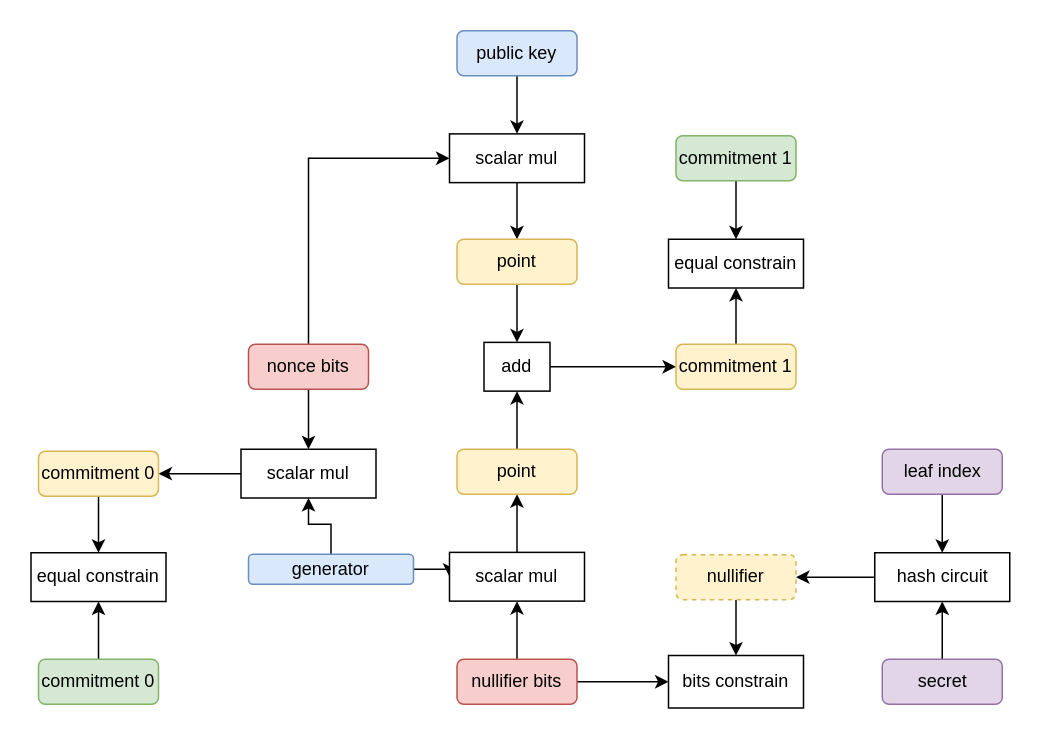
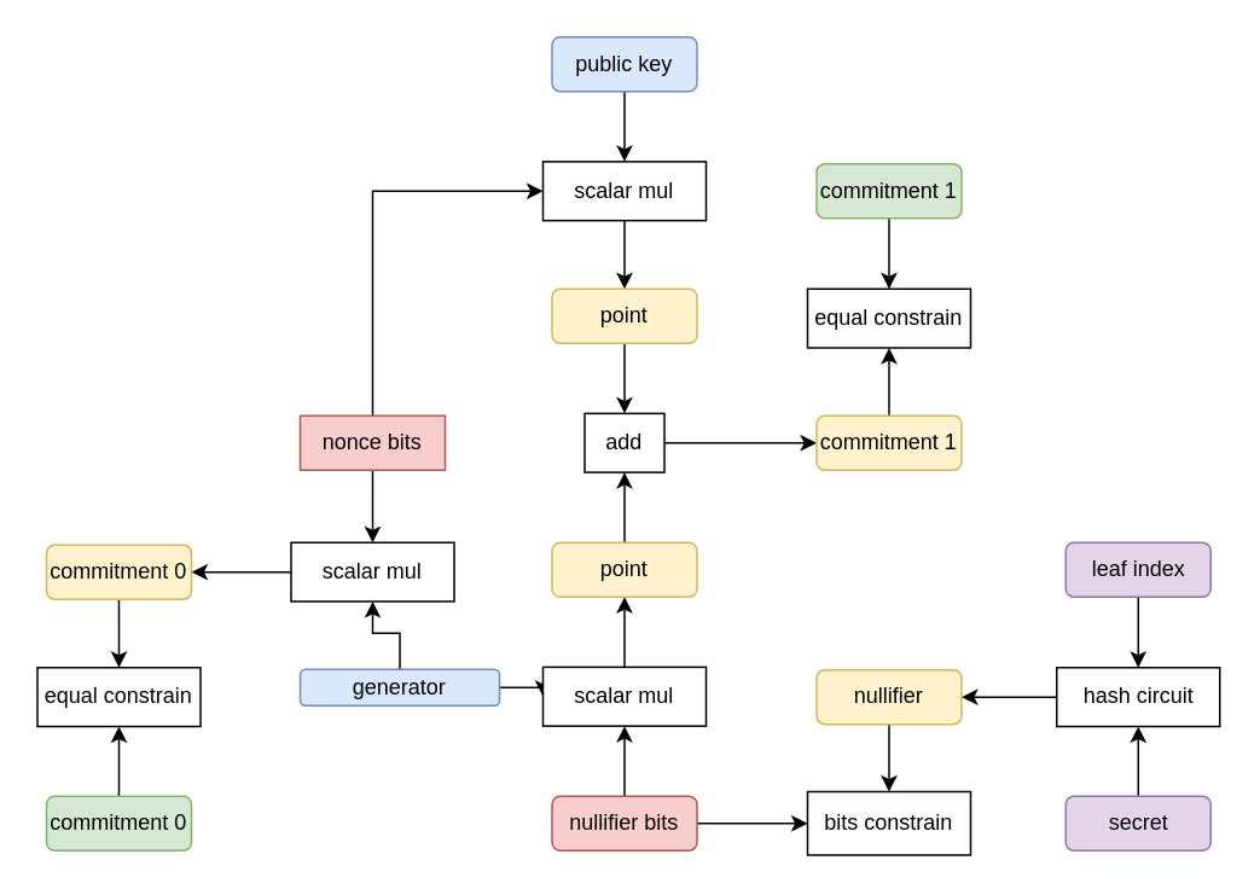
  <mxCell id="0" />
  <mxCell id="1" parent="0" />
  <mxCell id="2" style="edgeStyle=orthogonalEdgeStyle;rounded=0;orthogonalLoop=1;jettySize=auto;html=1;exitX=0.5;exitY=0;exitDx=0;exitDy=0;entryX=0;entryY=0.5;entryDx=0;entryDy=0;" parent="1" source="4" target="32" edge="1"><mxGeometry relative="1" as="geometry" /></mxCell>
  <mxCell id="3" style="edgeStyle=orthogonalEdgeStyle;rounded=0;orthogonalLoop=1;jettySize=auto;html=1;exitX=0.5;exitY=1;exitDx=0;exitDy=0;entryX=0.5;entryY=0;entryDx=0;entryDy=0;" parent="1" source="4" target="18" edge="1"><mxGeometry relative="1" as="geometry" /></mxCell>
- <mxCell id="4" value="nonce bits" style="rounded=1;whiteSpace=wrap;html=1;fontFamily=Helvetica;fillColor=#f8cecc;strokeColor=#b85450;" parent="1" vertex="1"><mxGeometry x="165" y="229" width="80" height="30" as="geometry" /></mxCell>
+ <mxCell id="4" value="nonce bits" style="whiteSpace=wrap;html=1;fontFamily=Helvetica;fillColor=#f8cecc;strokeColor=#b85450;rounded=0;" parent="1" vertex="1"><mxGeometry x="165" y="229" width="80" height="30" as="geometry" /></mxCell>
  <mxCell id="5" style="edgeStyle=orthogonalEdgeStyle;rounded=0;orthogonalLoop=1;jettySize=auto;html=1;exitX=0.5;exitY=1;exitDx=0;exitDy=0;entryX=0.5;entryY=0;entryDx=0;entryDy=0;" parent="1" source="6" target="10" edge="1"><mxGeometry relative="1" as="geometry" /></mxCell>
  <mxCell id="6" value="leaf index" style="rounded=1;whiteSpace=wrap;html=1;fontFamily=Helvetica;fillColor=#e1d5e7;strokeColor=#9673a6;" parent="1" vertex="1"><mxGeometry x="587.5" y="299" width="80" height="30" as="geometry" /></mxCell>
  <mxCell id="7" style="edgeStyle=orthogonalEdgeStyle;rounded=0;orthogonalLoop=1;jettySize=auto;html=1;exitX=0.5;exitY=0;exitDx=0;exitDy=0;entryX=0.5;entryY=1;entryDx=0;entryDy=0;" parent="1" source="8" target="10" edge="1"><mxGeometry relative="1" as="geometry" /></mxCell>
  <mxCell id="8" value="secret" style="rounded=1;whiteSpace=wrap;html=1;fontFamily=Helvetica;fillColor=#e1d5e7;strokeColor=#9673a6;" parent="1" vertex="1"><mxGeometry x="587.5" y="439" width="80" height="30" as="geometry" /></mxCell>
  <mxCell id="9" style="edgeStyle=orthogonalEdgeStyle;rounded=0;orthogonalLoop=1;jettySize=auto;html=1;exitX=0;exitY=0.5;exitDx=0;exitDy=0;entryX=1;entryY=0.5;entryDx=0;entryDy=0;" parent="1" source="10" target="12" edge="1"><mxGeometry relative="1" as="geometry" /></mxCell>
  <mxCell id="10" value="hash circuit" style="rounded=0;whiteSpace=wrap;html=1;" parent="1" vertex="1"><mxGeometry x="582.5" y="368" width="90" height="32.5" as="geometry" /></mxCell>
  <mxCell id="11" style="edgeStyle=orthogonalEdgeStyle;rounded=0;orthogonalLoop=1;jettySize=auto;html=1;exitX=0.5;exitY=1;exitDx=0;exitDy=0;entryX=0.5;entryY=0;entryDx=0;entryDy=0;" parent="1" source="12" target="16" edge="1"><mxGeometry relative="1" as="geometry" /></mxCell>
- <mxCell id="12" value="nullifier" style="rounded=1;whiteSpace=wrap;html=1;fontFamily=Helvetica;fillColor=#fff2cc;strokeColor=#d6b656;dashed=1;" parent="1" vertex="1"><mxGeometry x="450" y="369.25" width="80" height="30" as="geometry" /></mxCell>
+ <mxCell id="12" value="nullifier" style="rounded=1;whiteSpace=wrap;html=1;fontFamily=Helvetica;fillColor=#fff2cc;strokeColor=#d6b656;" parent="1" vertex="1"><mxGeometry x="450" y="369.25" width="80" height="30" as="geometry" /></mxCell>
  <mxCell id="13" style="edgeStyle=orthogonalEdgeStyle;rounded=0;orthogonalLoop=1;jettySize=auto;html=1;exitX=0.5;exitY=0;exitDx=0;exitDy=0;entryX=0.5;entryY=1;entryDx=0;entryDy=0;" parent="1" source="15" target="28" edge="1"><mxGeometry relative="1" as="geometry" /></mxCell>
  <mxCell id="14" style="edgeStyle=orthogonalEdgeStyle;rounded=0;orthogonalLoop=1;jettySize=auto;html=1;exitX=1;exitY=0.5;exitDx=0;exitDy=0;entryX=0;entryY=0.5;entryDx=0;entryDy=0;" parent="1" source="15" target="16" edge="1"><mxGeometry relative="1" as="geometry" /></mxCell>
  <mxCell id="15" value="nullifier bits" style="rounded=1;whiteSpace=wrap;html=1;fontFamily=Helvetica;fillColor=#f8cecc;strokeColor=#b85450;" parent="1" vertex="1"><mxGeometry x="304" y="439" width="80" height="30" as="geometry" /></mxCell>
  <mxCell id="16" value="bits constrain" style="rounded=0;whiteSpace=wrap;html=1;" parent="1" vertex="1"><mxGeometry x="445" y="436.5" width="90" height="35" as="geometry" /></mxCell>
  <mxCell id="17" style="edgeStyle=orthogonalEdgeStyle;rounded=0;orthogonalLoop=1;jettySize=auto;html=1;exitX=0;exitY=0.5;exitDx=0;exitDy=0;entryX=1;entryY=0.5;entryDx=0;entryDy=0;" parent="1" source="18" target="23" edge="1"><mxGeometry relative="1" as="geometry" /></mxCell>
  <mxCell id="18" value="scalar mul" style="rounded=0;whiteSpace=wrap;html=1;" parent="1" vertex="1"><mxGeometry x="160" y="299" width="90" height="32.5" as="geometry" /></mxCell>
  <mxCell id="19" style="edgeStyle=orthogonalEdgeStyle;rounded=0;orthogonalLoop=1;jettySize=auto;html=1;exitX=1;exitY=0.5;exitDx=0;exitDy=0;entryX=0;entryY=0.5;entryDx=0;entryDy=0;" parent="1" source="21" target="28" edge="1"><mxGeometry relative="1" as="geometry" /></mxCell>
  <mxCell id="20" style="edgeStyle=orthogonalEdgeStyle;rounded=0;orthogonalLoop=1;jettySize=auto;html=1;exitX=0.5;exitY=0;exitDx=0;exitDy=0;entryX=0.5;entryY=1;entryDx=0;entryDy=0;" parent="1" source="21" target="18" edge="1"><mxGeometry relative="1" as="geometry" /></mxCell>
  <mxCell id="21" value="generator" style="rounded=1;whiteSpace=wrap;html=1;fontFamily=Helvetica;fillColor=#dae8fc;strokeColor=#6c8ebf;" parent="1" vertex="1"><mxGeometry x="165" y="369" width="110" height="20" as="geometry" /></mxCell>
  <mxCell id="22" style="edgeStyle=orthogonalEdgeStyle;rounded=0;orthogonalLoop=1;jettySize=auto;html=1;exitX=0.5;exitY=1;exitDx=0;exitDy=0;" parent="1" source="23" target="24" edge="1"><mxGeometry relative="1" as="geometry" /></mxCell>
  <mxCell id="23" value="commitment 0" style="rounded=1;whiteSpace=wrap;html=1;fontFamily=Helvetica;fillColor=#fff2cc;strokeColor=#d6b656;" parent="1" vertex="1"><mxGeometry x="25" y="300.25" width="80" height="30" as="geometry" /></mxCell>
  <mxCell id="24" value="equal constrain" style="rounded=0;whiteSpace=wrap;html=1;" parent="1" vertex="1"><mxGeometry x="20" y="368" width="90" height="32.5" as="geometry" /></mxCell>
  <mxCell id="25" value="" style="edgeStyle=orthogonalEdgeStyle;rounded=0;orthogonalLoop=1;jettySize=auto;html=1;" parent="1" source="26" target="24" edge="1"><mxGeometry relative="1" as="geometry" /></mxCell>
  <mxCell id="26" value="commitment 0" style="rounded=1;whiteSpace=wrap;html=1;fontFamily=Helvetica;fillColor=#d5e8d4;strokeColor=#82b366;" parent="1" vertex="1"><mxGeometry x="25" y="439" width="80" height="30" as="geometry" /></mxCell>
  <mxCell id="27" style="edgeStyle=orthogonalEdgeStyle;rounded=0;orthogonalLoop=1;jettySize=auto;html=1;exitX=0.5;exitY=0;exitDx=0;exitDy=0;entryX=0.5;entryY=1;entryDx=0;entryDy=0;" parent="1" source="28" target="38" edge="1"><mxGeometry relative="1" as="geometry" /></mxCell>
  <mxCell id="28" value="scalar mul" style="rounded=0;whiteSpace=wrap;html=1;" parent="1" vertex="1"><mxGeometry x="299" y="367.75" width="90" height="32.5" as="geometry" /></mxCell>
  <mxCell id="29" style="edgeStyle=orthogonalEdgeStyle;rounded=0;orthogonalLoop=1;jettySize=auto;html=1;exitX=1;exitY=0.5;exitDx=0;exitDy=0;entryX=0;entryY=0.5;entryDx=0;entryDy=0;" parent="1" source="30" target="34" edge="1"><mxGeometry relative="1" as="geometry" /></mxCell>
  <mxCell id="30" value="add" style="rounded=0;whiteSpace=wrap;html=1;" parent="1" vertex="1"><mxGeometry x="322" y="227.75" width="44" height="32.5" as="geometry" /></mxCell>
  <mxCell id="31" style="edgeStyle=orthogonalEdgeStyle;rounded=0;orthogonalLoop=1;jettySize=auto;html=1;exitX=0.5;exitY=1;exitDx=0;exitDy=0;entryX=0.5;entryY=0;entryDx=0;entryDy=0;" parent="1" source="32" target="40" edge="1"><mxGeometry relative="1" as="geometry" /></mxCell>
  <mxCell id="32" value="scalar mul" style="rounded=0;whiteSpace=wrap;html=1;" parent="1" vertex="1"><mxGeometry x="299" y="88.75" width="90" height="32.5" as="geometry" /></mxCell>
  <mxCell id="33" style="edgeStyle=orthogonalEdgeStyle;rounded=0;orthogonalLoop=1;jettySize=auto;html=1;exitX=0.5;exitY=0;exitDx=0;exitDy=0;entryX=0.5;entryY=1;entryDx=0;entryDy=0;" parent="1" source="34" target="41" edge="1"><mxGeometry relative="1" as="geometry" /></mxCell>
  <mxCell id="34" value="commitment 1" style="rounded=1;whiteSpace=wrap;html=1;fontFamily=Helvetica;fillColor=#fff2cc;strokeColor=#d6b656;" parent="1" vertex="1"><mxGeometry x="450" y="229" width="80" height="30" as="geometry" /></mxCell>
  <mxCell id="35" style="edgeStyle=orthogonalEdgeStyle;rounded=0;orthogonalLoop=1;jettySize=auto;html=1;exitX=0.5;exitY=1;exitDx=0;exitDy=0;entryX=0.5;entryY=0;entryDx=0;entryDy=0;" parent="1" source="36" target="32" edge="1"><mxGeometry relative="1" as="geometry" /></mxCell>
  <mxCell id="36" value="public key" style="rounded=1;whiteSpace=wrap;html=1;fontFamily=Helvetica;fillColor=#dae8fc;strokeColor=#6c8ebf;" parent="1" vertex="1"><mxGeometry x="304" y="20" width="80" height="30" as="geometry" /></mxCell>
  <mxCell id="37" style="edgeStyle=orthogonalEdgeStyle;rounded=0;orthogonalLoop=1;jettySize=auto;html=1;exitX=0.5;exitY=0;exitDx=0;exitDy=0;entryX=0.5;entryY=1;entryDx=0;entryDy=0;" parent="1" source="38" target="30" edge="1"><mxGeometry relative="1" as="geometry" /></mxCell>
  <mxCell id="38" value="point" style="rounded=1;whiteSpace=wrap;html=1;fontFamily=Helvetica;fillColor=#fff2cc;strokeColor=#d6b656;" parent="1" vertex="1"><mxGeometry x="304" y="299" width="80" height="30" as="geometry" /></mxCell>
  <mxCell id="39" style="edgeStyle=orthogonalEdgeStyle;rounded=0;orthogonalLoop=1;jettySize=auto;html=1;exitX=0.5;exitY=1;exitDx=0;exitDy=0;entryX=0.5;entryY=0;entryDx=0;entryDy=0;" parent="1" source="40" target="30" edge="1"><mxGeometry relative="1" as="geometry" /></mxCell>
  <mxCell id="40" value="point" style="rounded=1;whiteSpace=wrap;html=1;fontFamily=Helvetica;fillColor=#fff2cc;strokeColor=#d6b656;" parent="1" vertex="1"><mxGeometry x="304" y="159" width="80" height="30" as="geometry" /></mxCell>
  <mxCell id="41" value="equal constrain" style="rounded=0;whiteSpace=wrap;html=1;" parent="1" vertex="1"><mxGeometry x="445" y="159" width="90" height="32.5" as="geometry" /></mxCell>
  <mxCell id="42" style="edgeStyle=orthogonalEdgeStyle;rounded=0;orthogonalLoop=1;jettySize=auto;html=1;exitX=0.5;exitY=1;exitDx=0;exitDy=0;entryX=0.5;entryY=0;entryDx=0;entryDy=0;" parent="1" source="43" target="41" edge="1"><mxGeometry relative="1" as="geometry" /></mxCell>
  <mxCell id="43" value="commitment 1" style="rounded=1;whiteSpace=wrap;html=1;fontFamily=Helvetica;fillColor=#d5e8d4;strokeColor=#82b366;" parent="1" vertex="1"><mxGeometry x="450" y="90" width="80" height="30" as="geometry" /></mxCell>
